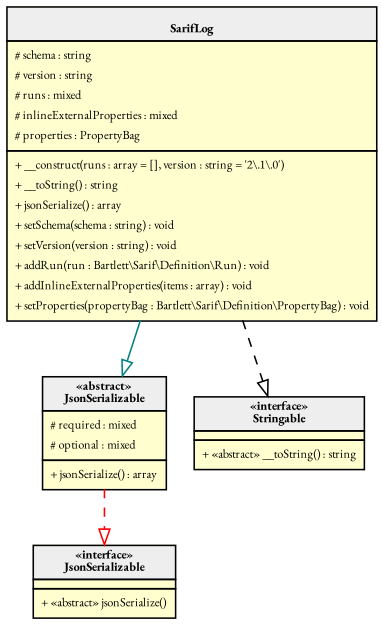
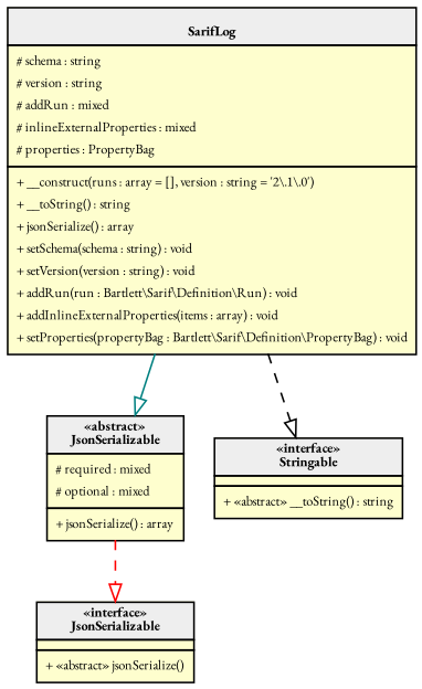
  digraph {
    rankdir=TB
    fontname="EB Garamond"
    node [fillcolor="#FEFECE" fontname="EB Garamond" fontsize=8 margin=0 shape=none style=filled]
    edge [arrowhead=empty fontname="EB Garamond" fontsize=8 style=dashed]
    n1 [label=< <table cellspacing="0" border="0" cellborder="1">     <tr><td bgcolor="#eeeeee"><b>«abstract»<br/>JsonSerializable</b></td></tr>     <tr><td><table border="0" cellspacing="0" cellpadding="2">     <tr><td align="left"># required : mixed</td></tr>     <tr><td align="left"># optional : mixed</td></tr> </table></td></tr>     <tr><td><table border="0" cellspacing="0" cellpadding="2">     <tr><td align="left">+ jsonSerialize() : array</td></tr> </table></td></tr> </table>>]
-   n2 [label=< <table cellspacing="0" border="0" cellborder="1">     <tr><td bgcolor="#eeeeee"><b><br/>SarifLog</b></td></tr>     <tr><td><table border="0" cellspacing="0" cellpadding="2">     <tr><td align="left"># schema : string</td></tr>     <tr><td align="left"># version : string</td></tr>     <tr><td align="left"># runs : mixed</td></tr>     <tr><td align="left"># inlineExternalProperties : mixed</td></tr>     <tr><td align="left"># properties : PropertyBag</td></tr> </table></td></tr>     <tr><td><table border="0" cellspacing="0" cellpadding="2">     <tr><td align="left">+ __construct(runs : array = [], version : string = '2\.1\.0')</td></tr>     <tr><td align="left">+ __toString() : string</td></tr>     <tr><td align="left">+ jsonSerialize() : array</td></tr>     <tr><td align="left">+ setSchema(schema : string) : void</td></tr>     <tr><td align="left">+ setVersion(version : string) : void</td></tr>     <tr><td align="left">+ addRun(run : Bartlett\\Sarif\\Definition\\Run) : void</td></tr>     <tr><td align="left">+ addInlineExternalProperties(items : array) : void</td></tr>     <tr><td align="left">+ setProperties(propertyBag : Bartlett\\Sarif\\Definition\\PropertyBag) : void</td></tr> </table></td></tr> </table>>]
+   n2 [label=< <table cellspacing="0" border="0" cellborder="1">     <tr><td bgcolor="#eeeeee"><b><br/>SarifLog</b></td></tr>     <tr><td><table border="0" cellspacing="0" cellpadding="2">     <tr><td align="left"># schema : string</td></tr>     <tr><td align="left"># version : string</td></tr>     <tr><td align="left"># addRun : mixed</td></tr>     <tr><td align="left"># inlineExternalProperties : mixed</td></tr>     <tr><td align="left"># properties : PropertyBag</td></tr> </table></td></tr>     <tr><td><table border="0" cellspacing="0" cellpadding="2">     <tr><td align="left">+ __construct(runs : array = [], version : string = '2\.1\.0')</td></tr>     <tr><td align="left">+ __toString() : string</td></tr>     <tr><td align="left">+ jsonSerialize() : array</td></tr>     <tr><td align="left">+ setSchema(schema : string) : void</td></tr>     <tr><td align="left">+ setVersion(version : string) : void</td></tr>     <tr><td align="left">+ addRun(run : Bartlett\\Sarif\\Definition\\Run) : void</td></tr>     <tr><td align="left">+ addInlineExternalProperties(items : array) : void</td></tr>     <tr><td align="left">+ setProperties(propertyBag : Bartlett\\Sarif\\Definition\\PropertyBag) : void</td></tr> </table></td></tr> </table>>]
    n3 [label=< <table cellspacing="0" border="0" cellborder="1">     <tr><td bgcolor="#eeeeee"><b>«interface»<br/>JsonSerializable</b></td></tr>     <tr><td></td></tr>     <tr><td><table border="0" cellspacing="0" cellpadding="2">     <tr><td align="left">+ «abstract» jsonSerialize()</td></tr> </table></td></tr> </table>>]
    n4 [label=< <table cellspacing="0" border="0" cellborder="1">     <tr><td bgcolor="#eeeeee"><b>«interface»<br/>Stringable</b></td></tr>     <tr><td></td></tr>     <tr><td><table border="0" cellspacing="0" cellpadding="2">     <tr><td align="left">+ «abstract» __toString() : string</td></tr> </table></td></tr> </table>>]
    subgraph sub_1 {
      bgcolor=Bisque
      label="Bartlett\\Sarif\\Internal"
      n1
    }
    subgraph sub_2 {
      bgcolor=BurlyWood
      label="Bartlett\\Sarif"
      n2
    }
    subgraph sub_3 {
      label=0
      n3
      n4
    }
    n1 -> n3 [color=red]
    n2 -> n1 [style=filled color=teal]
    n2 -> n4 [color=black]
  }
